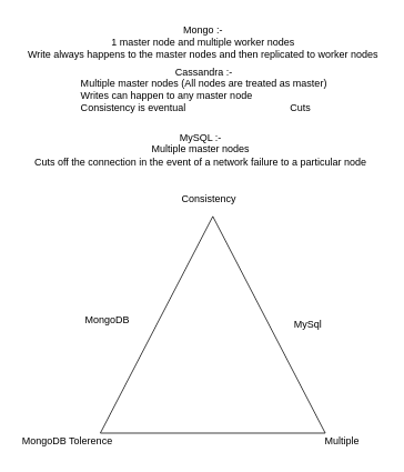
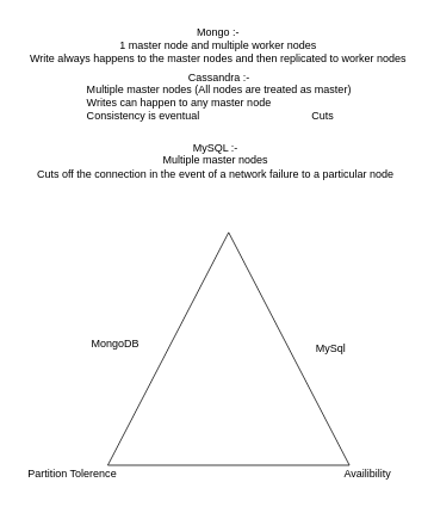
  <mxCell id="0" />
  <mxCell id="1" parent="0" />
  <mxCell id="2" value="" style="verticalLabelPosition=bottom;verticalAlign=top;html=1;shape=mxgraph.basic.acute_triangle;dx=0.5;" vertex="1" parent="1"><mxGeometry x="120" y="259" width="270" height="260" as="geometry" /></mxCell>
  <mxCell id="3" value="MongoDB" style="text;html=1;align=center;verticalAlign=middle;resizable=0;points=[];autosize=1;strokeColor=none;fillColor=none;" vertex="1" parent="1"><mxGeometry x="88" y="369" width="80" height="30" as="geometry" /></mxCell>
  <mxCell id="4" value="MySql" style="text;html=1;align=center;verticalAlign=middle;resizable=0;points=[];autosize=1;strokeColor=none;fillColor=none;" vertex="1" parent="1"><mxGeometry x="339" y="374" width="60" height="30" as="geometry" /></mxCell>
- <mxCell id="5" value="Consistency" style="text;html=1;align=center;verticalAlign=middle;resizable=0;points=[];autosize=1;strokeColor=none;fillColor=none;" vertex="1" parent="1"><mxGeometry x="205" y="224" width="90" height="30" as="geometry" /></mxCell>
- <mxCell id="6" value="MongoDB Tolerence" style="text;html=1;align=center;verticalAlign=middle;resizable=0;points=[];autosize=1;strokeColor=none;fillColor=none;" vertex="1" parent="1"><mxGeometry x="20" y="514" width="120" height="30" as="geometry" /></mxCell>
- <mxCell id="7" value="Multiple" style="text;html=1;align=center;verticalAlign=middle;resizable=0;points=[];autosize=1;strokeColor=none;fillColor=none;" vertex="1" parent="1"><mxGeometry x="370" y="514" width="80" height="30" as="geometry" /></mxCell>
+ <mxCell id="6" value="Partition Tolerence" style="text;html=1;align=center;verticalAlign=middle;resizable=0;points=[];autosize=1;strokeColor=none;fillColor=none;" vertex="1" parent="1"><mxGeometry x="20" y="514" width="120" height="30" as="geometry" /></mxCell>
+ <mxCell id="7" value="Availibility" style="text;html=1;align=center;verticalAlign=middle;resizable=0;points=[];autosize=1;strokeColor=none;fillColor=none;" vertex="1" parent="1"><mxGeometry x="370" y="514" width="80" height="30" as="geometry" /></mxCell>
  <mxCell id="8" value="Mongo :- &lt;br&gt;1 master node and multiple worker nodes&lt;br&gt;&lt;div style=&quot;text-align: left;&quot;&gt;Write always happens to the master nodes and then replicated to worker nodes&lt;/div&gt;" style="text;html=1;align=center;verticalAlign=middle;resizable=0;points=[];autosize=1;strokeColor=none;fillColor=none;" vertex="1" parent="1"><mxGeometry x="23" y="20" width="440" height="60" as="geometry" /></mxCell>
  <mxCell id="9" value="Cuts" style="text;html=1;align=center;verticalAlign=middle;resizable=0;points=[];autosize=1;strokeColor=none;fillColor=none;" vertex="1" parent="1"><mxGeometry x="340" y="119" width="40" height="20" as="geometry" /></mxCell>
  <mxCell id="10" value="Cassandra :- &lt;br&gt;Multiple master nodes (All nodes are treated as master)&lt;br&gt;&lt;div style=&quot;text-align: left;&quot;&gt;Writes can happen to any master node&lt;/div&gt;&lt;div style=&quot;text-align: left;&quot;&gt;Consistency is eventual&lt;/div&gt;" style="text;html=1;align=center;verticalAlign=middle;resizable=0;points=[];autosize=1;strokeColor=none;fillColor=none;" vertex="1" parent="1"><mxGeometry x="84" y="72" width="320" height="70" as="geometry" /></mxCell>
  <mxCell id="11" value="MySQL :- &lt;br&gt;&lt;div style=&quot;text-align: center;&quot;&gt;Multiple master nodes&lt;/div&gt;&lt;span style=&quot;text-align: left; background-color: initial;&quot;&gt;&lt;div style=&quot;text-align: center;&quot;&gt;&lt;span style=&quot;background-color: initial;&quot;&gt;Cuts off the connection in the event of a network failure to a particular node&lt;/span&gt;&lt;/div&gt;&lt;/span&gt;" style="text;html=1;align=center;verticalAlign=middle;resizable=0;points=[];autosize=1;strokeColor=none;fillColor=none;" vertex="1" parent="1"><mxGeometry x="30" y="149" width="420" height="60" as="geometry" /></mxCell>
